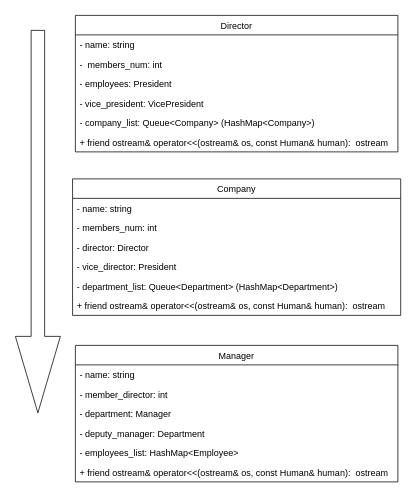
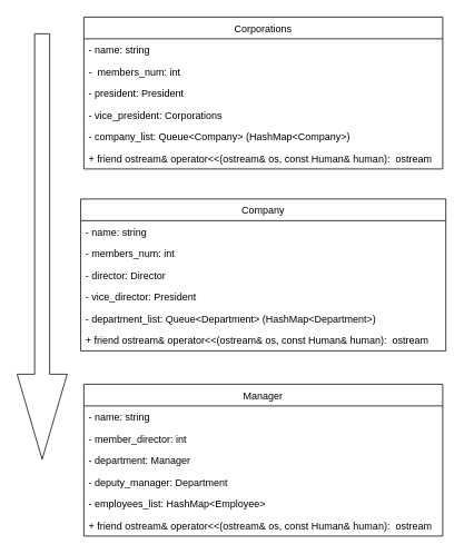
  <mxCell id="0" />
  <mxCell id="1" parent="0" />
  <mxCell id="2" value="Company" style="swimlane;fontStyle=0;childLayout=stackLayout;horizontal=1;startSize=26;fillColor=none;horizontalStack=0;resizeParent=1;resizeParentMax=0;resizeLast=0;collapsible=1;marginBottom=0;" parent="1" vertex="1"><mxGeometry x="96.25" y="238" width="437.5" height="182" as="geometry" /></mxCell>
  <mxCell id="3" value="- name: string" style="text;strokeColor=none;fillColor=none;align=left;verticalAlign=top;spacingLeft=4;spacingRight=4;overflow=hidden;rotatable=0;points=[[0,0.5],[1,0.5]];portConstraint=eastwest;" parent="2" vertex="1"><mxGeometry y="26" width="437.5" height="26" as="geometry" /></mxCell>
  <mxCell id="4" value="- members_num: int" style="text;strokeColor=none;fillColor=none;align=left;verticalAlign=top;spacingLeft=4;spacingRight=4;overflow=hidden;rotatable=0;points=[[0,0.5],[1,0.5]];portConstraint=eastwest;" parent="2" vertex="1"><mxGeometry y="52" width="437.5" height="26" as="geometry" /></mxCell>
  <mxCell id="5" value="- director: Director" style="text;strokeColor=none;fillColor=none;align=left;verticalAlign=top;spacingLeft=4;spacingRight=4;overflow=hidden;rotatable=0;points=[[0,0.5],[1,0.5]];portConstraint=eastwest;" parent="2" vertex="1"><mxGeometry y="78" width="437.5" height="26" as="geometry" /></mxCell>
  <mxCell id="6" value="- vice_director: President" style="text;strokeColor=none;fillColor=none;align=left;verticalAlign=top;spacingLeft=4;spacingRight=4;overflow=hidden;rotatable=0;points=[[0,0.5],[1,0.5]];portConstraint=eastwest;" parent="2" vertex="1"><mxGeometry y="104" width="437.5" height="26" as="geometry" /></mxCell>
  <mxCell id="7" value="- department_list: Queue&lt;Department&gt; (HashMap&lt;Department&gt;)" style="text;strokeColor=none;fillColor=none;align=left;verticalAlign=top;spacingLeft=4;spacingRight=4;overflow=hidden;rotatable=0;points=[[0,0.5],[1,0.5]];portConstraint=eastwest;" parent="2" vertex="1"><mxGeometry y="130" width="437.5" height="26" as="geometry" /></mxCell>
  <mxCell id="8" value="+ friend ostream&amp; operator&lt;&lt;(ostream&amp; os, const Human&amp; human):  ostream" style="text;strokeColor=none;fillColor=none;align=left;verticalAlign=top;spacingLeft=4;spacingRight=4;overflow=hidden;rotatable=0;points=[[0,0.5],[1,0.5]];portConstraint=eastwest;" parent="2" vertex="1"><mxGeometry y="156" width="437.5" height="26" as="geometry" /></mxCell>
  <mxCell id="9" value="Manager" style="swimlane;fontStyle=0;childLayout=stackLayout;horizontal=1;startSize=26;fillColor=none;horizontalStack=0;resizeParent=1;resizeParentMax=0;resizeLast=0;collapsible=1;marginBottom=0;" parent="1" vertex="1"><mxGeometry x="100" y="460" width="430" height="182" as="geometry" /></mxCell>
  <mxCell id="10" value="- name: string" style="text;strokeColor=none;fillColor=none;align=left;verticalAlign=top;spacingLeft=4;spacingRight=4;overflow=hidden;rotatable=0;points=[[0,0.5],[1,0.5]];portConstraint=eastwest;" parent="9" vertex="1"><mxGeometry y="26" width="430" height="26" as="geometry" /></mxCell>
  <mxCell id="11" value="- member_director: int" style="text;strokeColor=none;fillColor=none;align=left;verticalAlign=top;spacingLeft=4;spacingRight=4;overflow=hidden;rotatable=0;points=[[0,0.5],[1,0.5]];portConstraint=eastwest;" parent="9" vertex="1"><mxGeometry y="52" width="430" height="26" as="geometry" /></mxCell>
  <mxCell id="12" value="- department: Manager" style="text;strokeColor=none;fillColor=none;align=left;verticalAlign=top;spacingLeft=4;spacingRight=4;overflow=hidden;rotatable=0;points=[[0,0.5],[1,0.5]];portConstraint=eastwest;" parent="9" vertex="1"><mxGeometry y="78" width="430" height="26" as="geometry" /></mxCell>
  <mxCell id="13" value="- deputy_manager: Department" style="text;strokeColor=none;fillColor=none;align=left;verticalAlign=top;spacingLeft=4;spacingRight=4;overflow=hidden;rotatable=0;points=[[0,0.5],[1,0.5]];portConstraint=eastwest;" parent="9" vertex="1"><mxGeometry y="104" width="430" height="26" as="geometry" /></mxCell>
  <mxCell id="14" value="- employees_list: HashMap&lt;Employee&gt;" style="text;strokeColor=none;fillColor=none;align=left;verticalAlign=top;spacingLeft=4;spacingRight=4;overflow=hidden;rotatable=0;points=[[0,0.5],[1,0.5]];portConstraint=eastwest;" parent="9" vertex="1"><mxGeometry y="130" width="430" height="26" as="geometry" /></mxCell>
  <mxCell id="15" value="+ friend ostream&amp; operator&lt;&lt;(ostream&amp; os, const Human&amp; human):  ostream" style="text;strokeColor=none;fillColor=none;align=left;verticalAlign=top;spacingLeft=4;spacingRight=4;overflow=hidden;rotatable=0;points=[[0,0.5],[1,0.5]];portConstraint=eastwest;" parent="9" vertex="1"><mxGeometry y="156" width="430" height="26" as="geometry" /></mxCell>
- <mxCell id="16" value="Director" style="swimlane;fontStyle=0;childLayout=stackLayout;horizontal=1;startSize=26;fillColor=none;horizontalStack=0;resizeParent=1;resizeParentMax=0;resizeLast=0;collapsible=1;marginBottom=0;" parent="1" vertex="1"><mxGeometry x="100" y="20" width="430" height="182" as="geometry" /></mxCell>
+ <mxCell id="16" value="Corporations" style="swimlane;fontStyle=0;childLayout=stackLayout;horizontal=1;startSize=26;fillColor=none;horizontalStack=0;resizeParent=1;resizeParentMax=0;resizeLast=0;collapsible=1;marginBottom=0;" parent="1" vertex="1"><mxGeometry x="100" y="20" width="430" height="182" as="geometry" /></mxCell>
  <mxCell id="17" value="- name: string" style="text;strokeColor=none;fillColor=none;align=left;verticalAlign=top;spacingLeft=4;spacingRight=4;overflow=hidden;rotatable=0;points=[[0,0.5],[1,0.5]];portConstraint=eastwest;" parent="16" vertex="1"><mxGeometry y="26" width="430" height="26" as="geometry" /></mxCell>
  <mxCell id="18" value="-  members_num: int" style="text;strokeColor=none;fillColor=none;align=left;verticalAlign=top;spacingLeft=4;spacingRight=4;overflow=hidden;rotatable=0;points=[[0,0.5],[1,0.5]];portConstraint=eastwest;" parent="16" vertex="1"><mxGeometry y="52" width="430" height="26" as="geometry" /></mxCell>
- <mxCell id="19" value="- employees: President" style="text;strokeColor=none;fillColor=none;align=left;verticalAlign=top;spacingLeft=4;spacingRight=4;overflow=hidden;rotatable=0;points=[[0,0.5],[1,0.5]];portConstraint=eastwest;" parent="16" vertex="1"><mxGeometry y="78" width="430" height="26" as="geometry" /></mxCell>
- <mxCell id="20" value="- vice_president: VicePresident" style="text;strokeColor=none;fillColor=none;align=left;verticalAlign=top;spacingLeft=4;spacingRight=4;overflow=hidden;rotatable=0;points=[[0,0.5],[1,0.5]];portConstraint=eastwest;" parent="16" vertex="1"><mxGeometry y="104" width="430" height="26" as="geometry" /></mxCell>
+ <mxCell id="19" value="- president: President" style="text;strokeColor=none;fillColor=none;align=left;verticalAlign=top;spacingLeft=4;spacingRight=4;overflow=hidden;rotatable=0;points=[[0,0.5],[1,0.5]];portConstraint=eastwest;" parent="16" vertex="1"><mxGeometry y="78" width="430" height="26" as="geometry" /></mxCell>
+ <mxCell id="20" value="- vice_president: Corporations" style="text;strokeColor=none;fillColor=none;align=left;verticalAlign=top;spacingLeft=4;spacingRight=4;overflow=hidden;rotatable=0;points=[[0,0.5],[1,0.5]];portConstraint=eastwest;" parent="16" vertex="1"><mxGeometry y="104" width="430" height="26" as="geometry" /></mxCell>
  <mxCell id="21" value="- company_list: Queue&lt;Company&gt; (HashMap&lt;Company&gt;)" style="text;strokeColor=none;fillColor=none;align=left;verticalAlign=top;spacingLeft=4;spacingRight=4;overflow=hidden;rotatable=0;points=[[0,0.5],[1,0.5]];portConstraint=eastwest;" parent="16" vertex="1"><mxGeometry y="130" width="430" height="26" as="geometry" /></mxCell>
  <mxCell id="22" value="+ friend ostream&amp; operator&lt;&lt;(ostream&amp; os, const Human&amp; human):  ostream" style="text;strokeColor=none;fillColor=none;align=left;verticalAlign=top;spacingLeft=4;spacingRight=4;overflow=hidden;rotatable=0;points=[[0,0.5],[1,0.5]];portConstraint=eastwest;" parent="16" vertex="1"><mxGeometry y="156" width="430" height="26" as="geometry" /></mxCell>
  <mxCell id="23" value="" style="shape=singleArrow;direction=south;whiteSpace=wrap;html=1;" parent="1" vertex="1"><mxGeometry x="20" y="40" width="60" height="510" as="geometry" /></mxCell>
